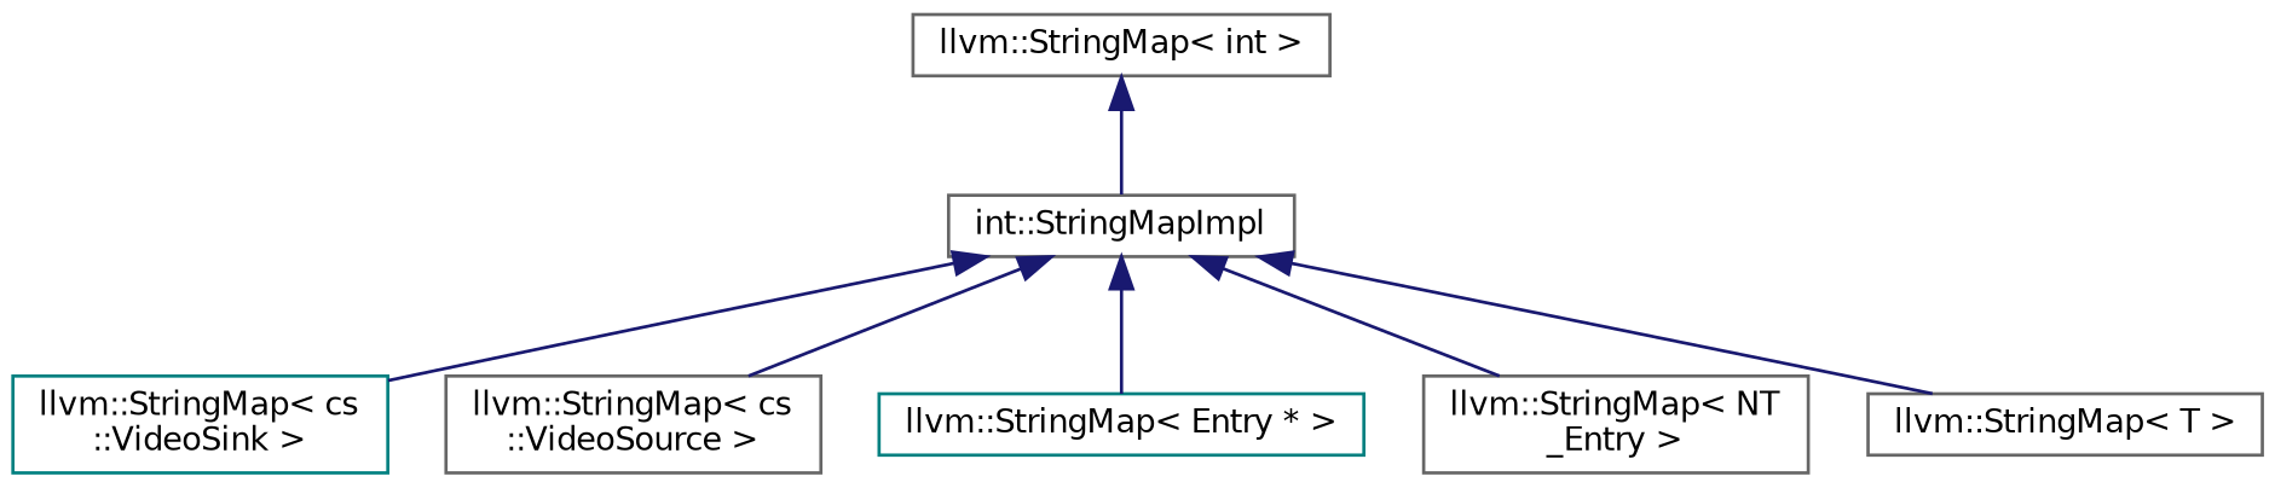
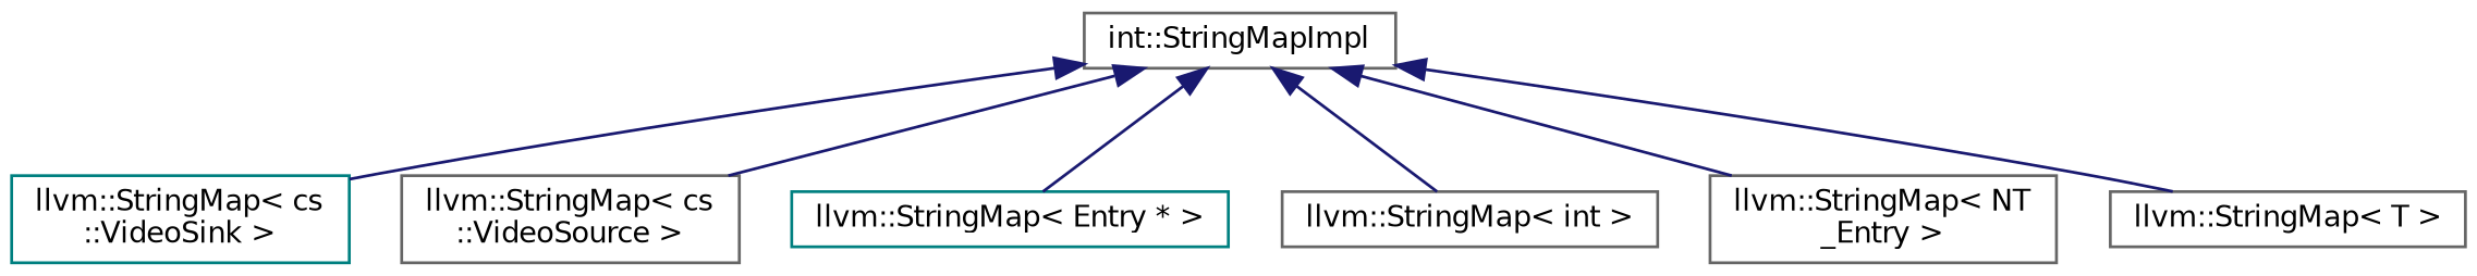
  digraph {
    rankdir=TB
    node [color=gray40 fillcolor=white fontname=Helvetica fontsize=10 shape=record style=filled]
    edge [color=midnightblue dir=back fontname=Helvetica fontsize=10 labelfontname=Helvetica labelfontsize=10 style=solid]
    n1 [height=0.2 label="int::StringMapImpl" width=0.4]
    n2 [color=teal height=0.2 label="llvm::StringMap\< cs\l::VideoSink \>" width=0.4]
    n3 [height=0.2 label="llvm::StringMap\< cs\l::VideoSource \>" width=0.4]
    n4 [color=teal height=0.2 label="llvm::StringMap\< Entry * \>" width=0.4]
    n5 [height=0.2 label="llvm::StringMap\< int \>" width=0.4]
    n6 [height=0.2 label="llvm::StringMap\< NT\l_Entry \>" width=0.4]
    n7 [height=0.2 label="llvm::StringMap\< T \>" width=0.4]
    n1 -> n2
    n1 -> n3
    n1 -> n4
-   n5 -> n1
+   n1 -> n5
    n1 -> n6
    n1 -> n7
  }
